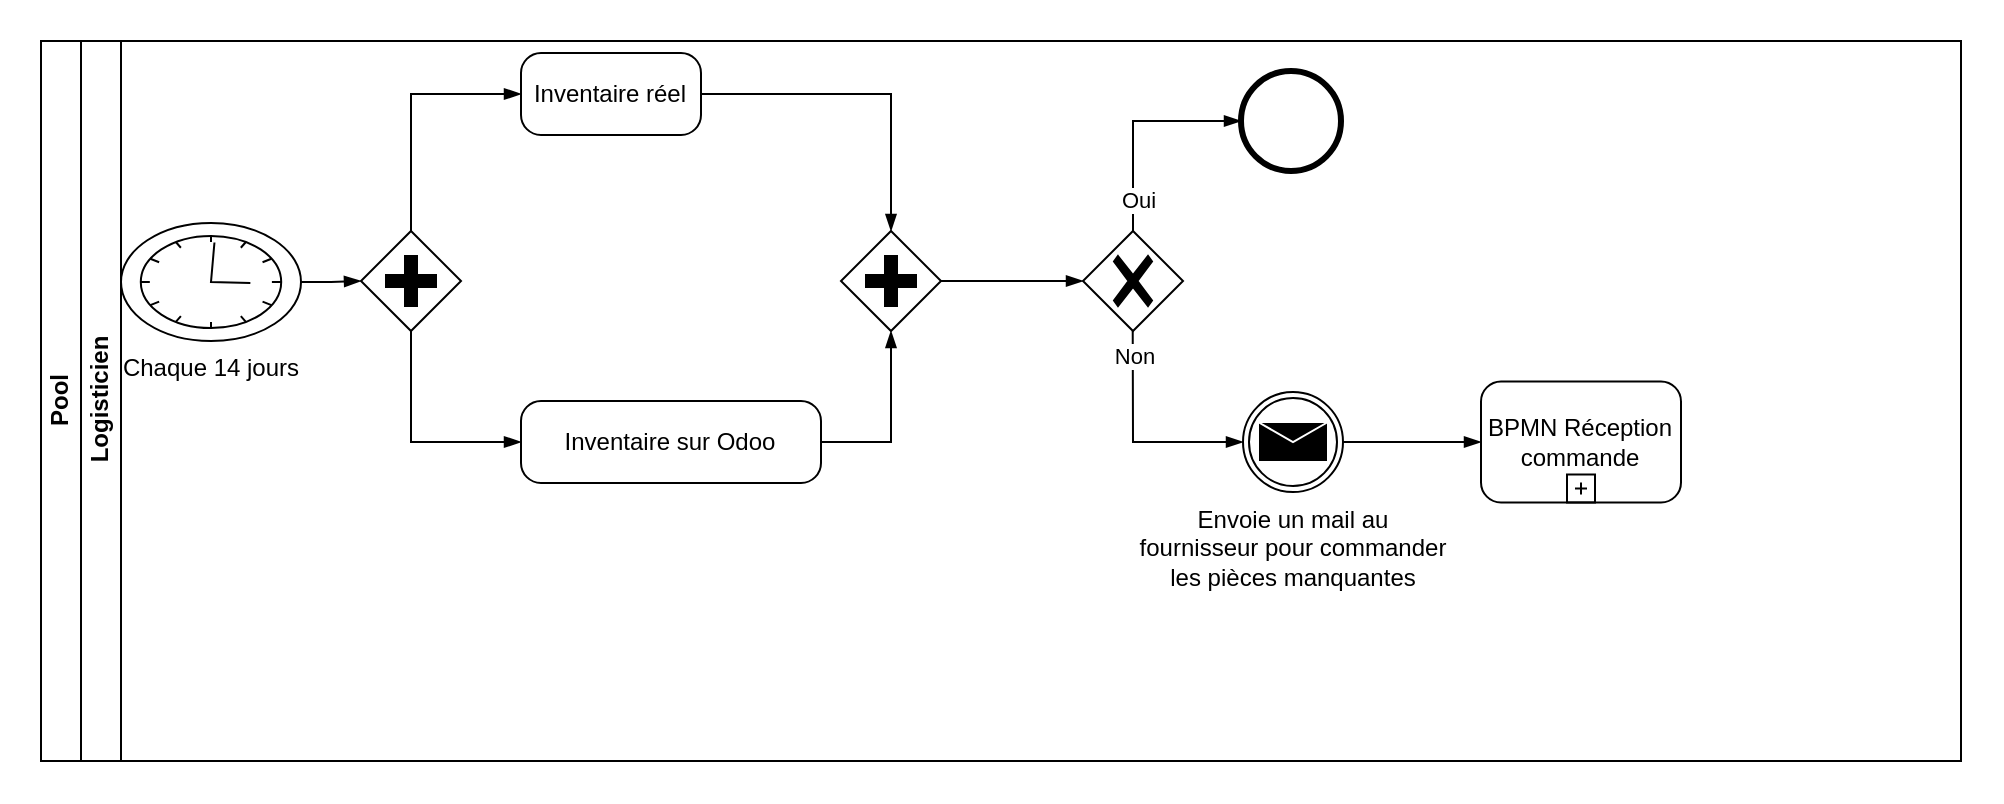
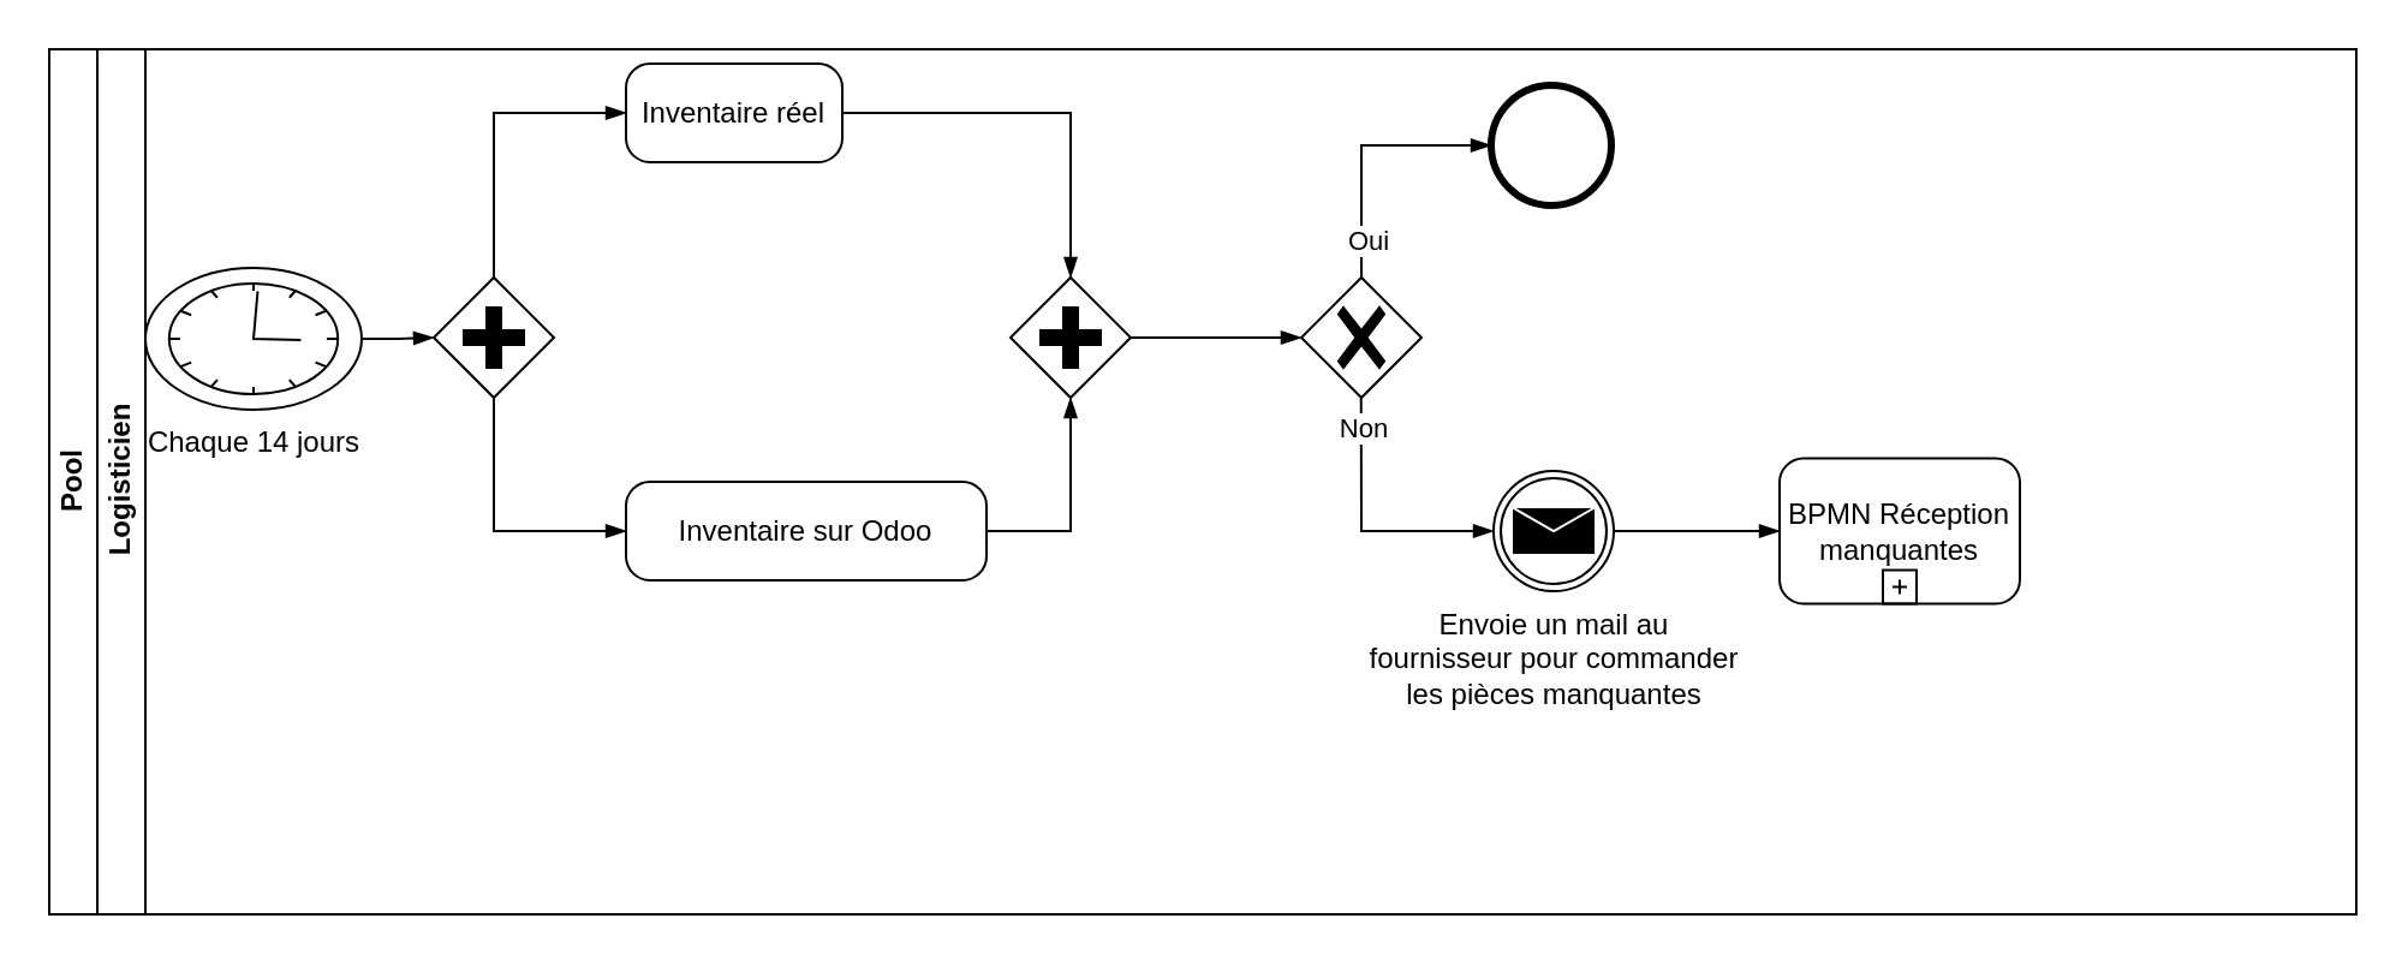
  <mxCell id="0" />
  <mxCell id="1" parent="0" />
  <mxCell id="2" value="Pool" style="swimlane;html=1;childLayout=stackLayout;resizeParent=1;resizeParentMax=0;horizontal=0;startSize=20;horizontalStack=0;whiteSpace=wrap;" parent="1" vertex="1"><mxGeometry width="960" height="360" as="geometry" x="20" y="20" /></mxCell>
  <mxCell id="3" value="Logisticien" style="swimlane;html=1;startSize=20;horizontal=0;" parent="2" vertex="1"><mxGeometry x="20" width="940" height="360" as="geometry" /></mxCell>
  <mxCell id="4" value="Chaque 14 jours" style="points=[[0.145,0.145,0],[0.5,0,0],[0.855,0.145,0],[1,0.5,0],[0.855,0.855,0],[0.5,1,0],[0.145,0.855,0],[0,0.5,0]];shape=mxgraph.bpmn.event;html=1;verticalLabelPosition=bottom;labelBackgroundColor=#ffffff;verticalAlign=top;align=center;perimeter=ellipsePerimeter;outlineConnect=0;aspect=fixed;outline=standard;symbol=timer;" parent="3" vertex="1"><mxGeometry x="20" y="91" width="90" height="59" as="geometry" /></mxCell>
  <mxCell id="5" value="" style="points=[[0.25,0.25,0],[0.5,0,0],[0.75,0.25,0],[1,0.5,0],[0.75,0.75,0],[0.5,1,0],[0.25,0.75,0],[0,0.5,0]];shape=mxgraph.bpmn.gateway2;html=1;verticalLabelPosition=bottom;labelBackgroundColor=#ffffff;verticalAlign=top;align=center;perimeter=rhombusPerimeter;outlineConnect=0;outline=none;symbol=none;gwType=parallel;" parent="3" vertex="1"><mxGeometry x="140" y="95" width="50" height="50" as="geometry" /></mxCell>
  <mxCell id="6" value="" style="points=[[0.25,0.25,0],[0.5,0,0],[0.75,0.25,0],[1,0.5,0],[0.75,0.75,0],[0.5,1,0],[0.25,0.75,0],[0,0.5,0]];shape=mxgraph.bpmn.gateway2;html=1;verticalLabelPosition=bottom;labelBackgroundColor=#ffffff;verticalAlign=top;align=center;perimeter=rhombusPerimeter;outlineConnect=0;outline=none;symbol=none;gwType=parallel;" parent="3" vertex="1"><mxGeometry x="380" y="95" width="50" height="50" as="geometry" /></mxCell>
  <mxCell id="7" value="Inventaire réel" style="points=[[0.25,0,0],[0.5,0,0],[0.75,0,0],[1,0.25,0],[1,0.5,0],[1,0.75,0],[0.75,1,0],[0.5,1,0],[0.25,1,0],[0,0.75,0],[0,0.5,0],[0,0.25,0]];shape=mxgraph.bpmn.task;whiteSpace=wrap;rectStyle=rounded;size=10;html=1;container=1;expand=0;collapsible=0;taskMarker=abstract;" parent="3" vertex="1"><mxGeometry x="220" y="6" width="90" height="41" as="geometry" /></mxCell>
  <mxCell id="8" value="Inventaire sur Odoo" style="points=[[0.25,0,0],[0.5,0,0],[0.75,0,0],[1,0.25,0],[1,0.5,0],[1,0.75,0],[0.75,1,0],[0.5,1,0],[0.25,1,0],[0,0.75,0],[0,0.5,0],[0,0.25,0]];shape=mxgraph.bpmn.task;whiteSpace=wrap;rectStyle=rounded;size=10;html=1;container=1;expand=0;collapsible=0;taskMarker=abstract;" parent="3" vertex="1"><mxGeometry x="220" y="180" width="150" height="41" as="geometry" /></mxCell>
  <mxCell id="9" value="" style="edgeStyle=elbowEdgeStyle;fontSize=12;html=1;endArrow=blockThin;endFill=1;rounded=0;entryX=0;entryY=0.5;entryDx=0;entryDy=0;entryPerimeter=0;exitX=0.5;exitY=0;exitDx=0;exitDy=0;exitPerimeter=0;" parent="3" source="5" target="7" edge="1"><mxGeometry width="160" relative="1" as="geometry"><mxPoint x="164.66" y="95" as="sourcePoint" /><mxPoint x="164.66" y="25" as="targetPoint" /><Array as="points"><mxPoint x="165" y="70" /></Array></mxGeometry></mxCell>
  <mxCell id="10" value="" style="edgeStyle=elbowEdgeStyle;fontSize=12;html=1;endArrow=blockThin;endFill=1;rounded=0;entryX=0;entryY=0.5;entryDx=0;entryDy=0;entryPerimeter=0;exitX=0.5;exitY=1;exitDx=0;exitDy=0;exitPerimeter=0;" parent="3" source="5" target="8" edge="1"><mxGeometry width="160" relative="1" as="geometry"><mxPoint x="164.66" y="145" as="sourcePoint" /><mxPoint x="210" y="200" as="targetPoint" /><Array as="points"><mxPoint x="165" y="200" /></Array></mxGeometry></mxCell>
  <mxCell id="11" value="" style="edgeStyle=elbowEdgeStyle;fontSize=12;html=1;endArrow=blockThin;endFill=1;rounded=0;entryX=0.5;entryY=0;entryDx=0;entryDy=0;entryPerimeter=0;exitX=1;exitY=0.5;exitDx=0;exitDy=0;exitPerimeter=0;" parent="3" source="7" target="6" edge="1"><mxGeometry width="160" relative="1" as="geometry"><mxPoint x="310" y="40" as="sourcePoint" /><mxPoint x="410" y="70" as="targetPoint" /><Array as="points"><mxPoint x="405" y="70" /></Array></mxGeometry></mxCell>
  <mxCell id="12" value="" style="edgeStyle=elbowEdgeStyle;fontSize=12;html=1;endArrow=blockThin;endFill=1;rounded=0;entryX=0.5;entryY=1;entryDx=0;entryDy=0;entryPerimeter=0;exitX=1;exitY=0.5;exitDx=0;exitDy=0;exitPerimeter=0;" parent="3" source="8" target="6" edge="1"><mxGeometry width="160" relative="1" as="geometry"><mxPoint x="330" y="200" as="sourcePoint" /><mxPoint x="405" y="255" as="targetPoint" /><Array as="points"><mxPoint x="405" y="190" /></Array></mxGeometry></mxCell>
  <mxCell id="13" value="" style="edgeStyle=elbowEdgeStyle;fontSize=12;html=1;endArrow=blockThin;endFill=1;rounded=0;entryX=0;entryY=0.5;entryDx=0;entryDy=0;entryPerimeter=0;exitX=1;exitY=0.5;exitDx=0;exitDy=0;exitPerimeter=0;" parent="3" source="4" target="5" edge="1"><mxGeometry width="160" relative="1" as="geometry"><mxPoint x="81" y="120.66" as="sourcePoint" /><mxPoint x="131" y="120.66" as="targetPoint" /></mxGeometry></mxCell>
  <mxCell id="14" value="" style="edgeStyle=elbowEdgeStyle;fontSize=12;html=1;endArrow=blockThin;endFill=1;rounded=0;exitX=1;exitY=0.5;exitDx=0;exitDy=0;exitPerimeter=0;entryX=0;entryY=0.5;entryDx=0;entryDy=0;entryPerimeter=0;" parent="3" source="6" target="15" edge="1"><mxGeometry width="160" relative="1" as="geometry"><mxPoint x="460" y="120" as="sourcePoint" /><mxPoint x="470" y="121" as="targetPoint" /></mxGeometry></mxCell>
  <mxCell id="15" value="" style="points=[[0.25,0.25,0],[0.5,0,0],[0.75,0.25,0],[1,0.5,0],[0.75,0.75,0],[0.5,1,0],[0.25,0.75,0],[0,0.5,0]];shape=mxgraph.bpmn.gateway2;html=1;verticalLabelPosition=bottom;labelBackgroundColor=#ffffff;verticalAlign=top;align=center;perimeter=rhombusPerimeter;outlineConnect=0;outline=none;symbol=none;gwType=exclusive;" parent="3" vertex="1"><mxGeometry x="501" y="95" width="50" height="50" as="geometry" /></mxCell>
  <mxCell id="16" value="" style="edgeStyle=elbowEdgeStyle;fontSize=12;html=1;endArrow=blockThin;endFill=1;rounded=0;exitX=0.5;exitY=0;exitDx=0;exitDy=0;exitPerimeter=0;entryX=0;entryY=0.5;entryDx=0;entryDy=0;entryPerimeter=0;" parent="3" source="15" target="20" edge="1"><mxGeometry width="160" relative="1" as="geometry"><mxPoint x="525.71" y="95" as="sourcePoint" /><mxPoint x="580" y="40" as="targetPoint" /><Array as="points"><mxPoint x="526" y="60" /></Array></mxGeometry></mxCell>
  <mxCell id="17" value="Oui" style="edgeLabel;html=1;align=center;verticalAlign=middle;resizable=0;points=[];" parent="16" vertex="1" connectable="0"><mxGeometry x="-0.709" y="-2" relative="1" as="geometry"><mxPoint as="offset" /></mxGeometry></mxCell>
  <mxCell id="18" value="" style="edgeStyle=elbowEdgeStyle;fontSize=12;html=1;endArrow=blockThin;endFill=1;rounded=0;entryX=0;entryY=0.5;entryDx=0;entryDy=0;entryPerimeter=0;" parent="3" edge="1" target="21"><mxGeometry width="160" relative="1" as="geometry"><mxPoint x="525.86" y="145" as="sourcePoint" /><mxPoint x="580" y="200" as="targetPoint" /><Array as="points"><mxPoint x="526" y="200" /></Array></mxGeometry></mxCell>
  <mxCell id="19" value="Non" style="edgeLabel;html=1;align=center;verticalAlign=middle;resizable=0;points=[];" parent="18" vertex="1" connectable="0"><mxGeometry x="-0.759" relative="1" as="geometry"><mxPoint as="offset" /></mxGeometry></mxCell>
  <mxCell id="20" value="" style="points=[[0.145,0.145,0],[0.5,0,0],[0.855,0.145,0],[1,0.5,0],[0.855,0.855,0],[0.5,1,0],[0.145,0.855,0],[0,0.5,0]];shape=mxgraph.bpmn.event;html=1;verticalLabelPosition=bottom;labelBackgroundColor=#ffffff;verticalAlign=top;align=center;perimeter=ellipsePerimeter;outlineConnect=0;aspect=fixed;outline=end;symbol=terminate2;" parent="3" vertex="1"><mxGeometry x="580" y="15" width="50" height="50" as="geometry" /></mxCell>
  <mxCell id="21" value="Envoie un mail au &lt;br&gt;fournisseur pour commander &lt;br&gt;les pièces manquantes" style="points=[[0.145,0.145,0],[0.5,0,0],[0.855,0.145,0],[1,0.5,0],[0.855,0.855,0],[0.5,1,0],[0.145,0.855,0],[0,0.5,0]];shape=mxgraph.bpmn.event;html=1;verticalLabelPosition=bottom;labelBackgroundColor=#ffffff;verticalAlign=top;align=center;perimeter=ellipsePerimeter;outlineConnect=0;aspect=fixed;outline=throwing;symbol=message;" vertex="1" parent="3"><mxGeometry x="581" y="175.5" width="50" height="50" as="geometry" /></mxCell>
- <mxCell id="22" value="BPMN Réception commande" style="points=[[0.25,0,0],[0.5,0,0],[0.75,0,0],[1,0.25,0],[1,0.5,0],[1,0.75,0],[0.75,1,0],[0.5,1,0],[0.25,1,0],[0,0.75,0],[0,0.5,0],[0,0.25,0]];shape=mxgraph.bpmn.task;whiteSpace=wrap;rectStyle=rounded;size=10;html=1;container=1;expand=0;collapsible=0;taskMarker=abstract;isLoopSub=1;" vertex="1" parent="3"><mxGeometry x="700" y="170.25" width="100" height="60.5" as="geometry" /></mxCell>
+ <mxCell id="22" value="BPMN Réception manquantes" style="points=[[0.25,0,0],[0.5,0,0],[0.75,0,0],[1,0.25,0],[1,0.5,0],[1,0.75,0],[0.75,1,0],[0.5,1,0],[0.25,1,0],[0,0.75,0],[0,0.5,0],[0,0.25,0]];shape=mxgraph.bpmn.task;whiteSpace=wrap;rectStyle=rounded;size=10;html=1;container=1;expand=0;collapsible=0;taskMarker=abstract;isLoopSub=1;" vertex="1" parent="3"><mxGeometry x="700" y="170.25" width="100" height="60.5" as="geometry" /></mxCell>
  <mxCell id="23" value="" style="edgeStyle=elbowEdgeStyle;fontSize=12;html=1;endArrow=blockThin;endFill=1;rounded=0;entryX=0;entryY=0.5;entryDx=0;entryDy=0;entryPerimeter=0;exitX=1;exitY=0.5;exitDx=0;exitDy=0;exitPerimeter=0;" edge="1" parent="3" source="21" target="22"><mxGeometry width="160" relative="1" as="geometry"><mxPoint x="640" y="200" as="sourcePoint" /><mxPoint x="690" y="200" as="targetPoint" /></mxGeometry></mxCell>
